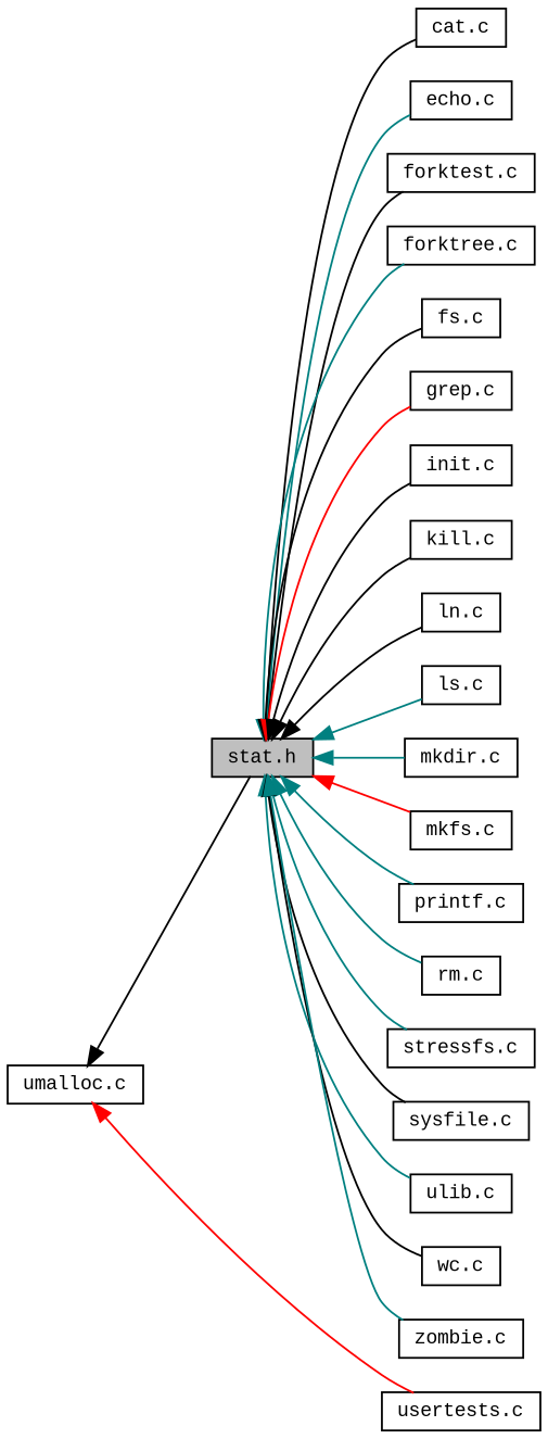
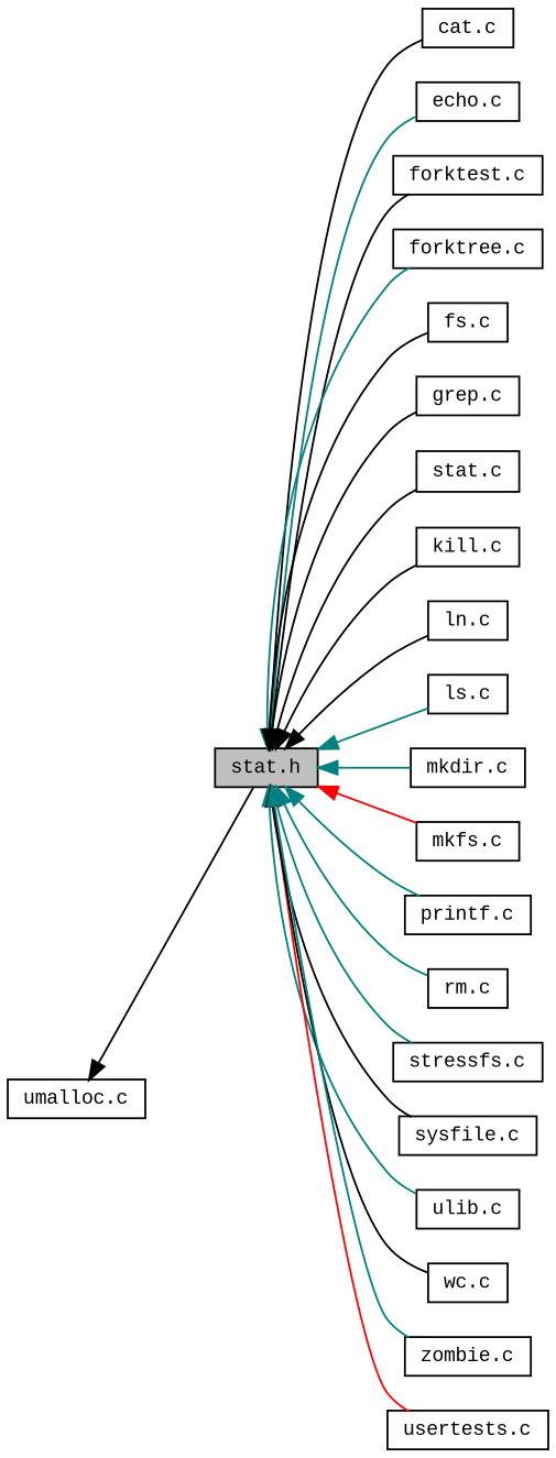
  digraph {
    fontname="Liberation Mono"
    rankdir=LR
    node [color=black fillcolor=white fontname="Liberation Mono" fontsize=10 shape=record style=filled]
    edge [color=black dir=back fontname="Liberation Mono" fontsize=10 labelfontname=Helvetica labelfontsize=10 style=solid]
    n1 [fillcolor=grey75 fontcolor=black height=0.2 label="stat.h" width=0.4]
    n2 [height=0.2 label="cat.c" width=0.4]
    n3 [height=0.2 label="echo.c" width=0.4]
    n4 [height=0.2 label="forktest.c" width=0.4]
    n5 [height=0.2 label="forktree.c" width=0.4]
    n6 [height=0.2 label="fs.c" width=0.4]
    n7 [height=0.2 label="grep.c" width=0.4]
-   n8 [height=0.2 label="init.c" width=0.4]
+   n8 [height=0.2 label="stat.c" width=0.4]
    n9 [height=0.2 label="kill.c" width=0.4]
    n10 [height=0.2 label="ln.c" width=0.4]
    n11 [height=0.2 label="ls.c" width=0.4]
    n12 [height=0.2 label="mkdir.c" width=0.4]
    n13 [height=0.2 label="mkfs.c" width=0.4]
    n14 [height=0.2 label="printf.c" width=0.4]
    n15 [height=0.2 label="rm.c" width=0.4]
    n16 [height=0.2 label="stressfs.c" width=0.4]
    n17 [height=0.2 label="sysfile.c" width=0.4]
    n18 [height=0.2 label="ulib.c" width=0.4]
    n19 [height=0.2 label="usertests.c" width=0.4]
    n20 [height=0.2 label="wc.c" width=0.4]
    n21 [height=0.2 label="zombie.c" width=0.4]
    n22 [height=0.2 label="umalloc.c" width=0.4]
    n1 -> n2
    n1 -> n3 [color=teal]
    n1 -> n4
    n1 -> n5 [color=teal]
    n1 -> n6
-   n1 -> n7 [color=red]
+   n1 -> n7
    n1 -> n8
    n1 -> n9
    n1 -> n10
    n1 -> n11 [color=teal]
    n1 -> n12 [color=teal]
    n1 -> n13 [color=red]
    n1 -> n14 [color=teal]
    n1 -> n15 [color=teal]
    n1 -> n16 [color=teal]
    n1 -> n17
    n1 -> n18 [color=teal]
-   n22 -> n19 [color=red]
+   n1 -> n19 [color=red]
    n1 -> n20
    n1 -> n21 [color=teal]
    n22 -> n1
  }
